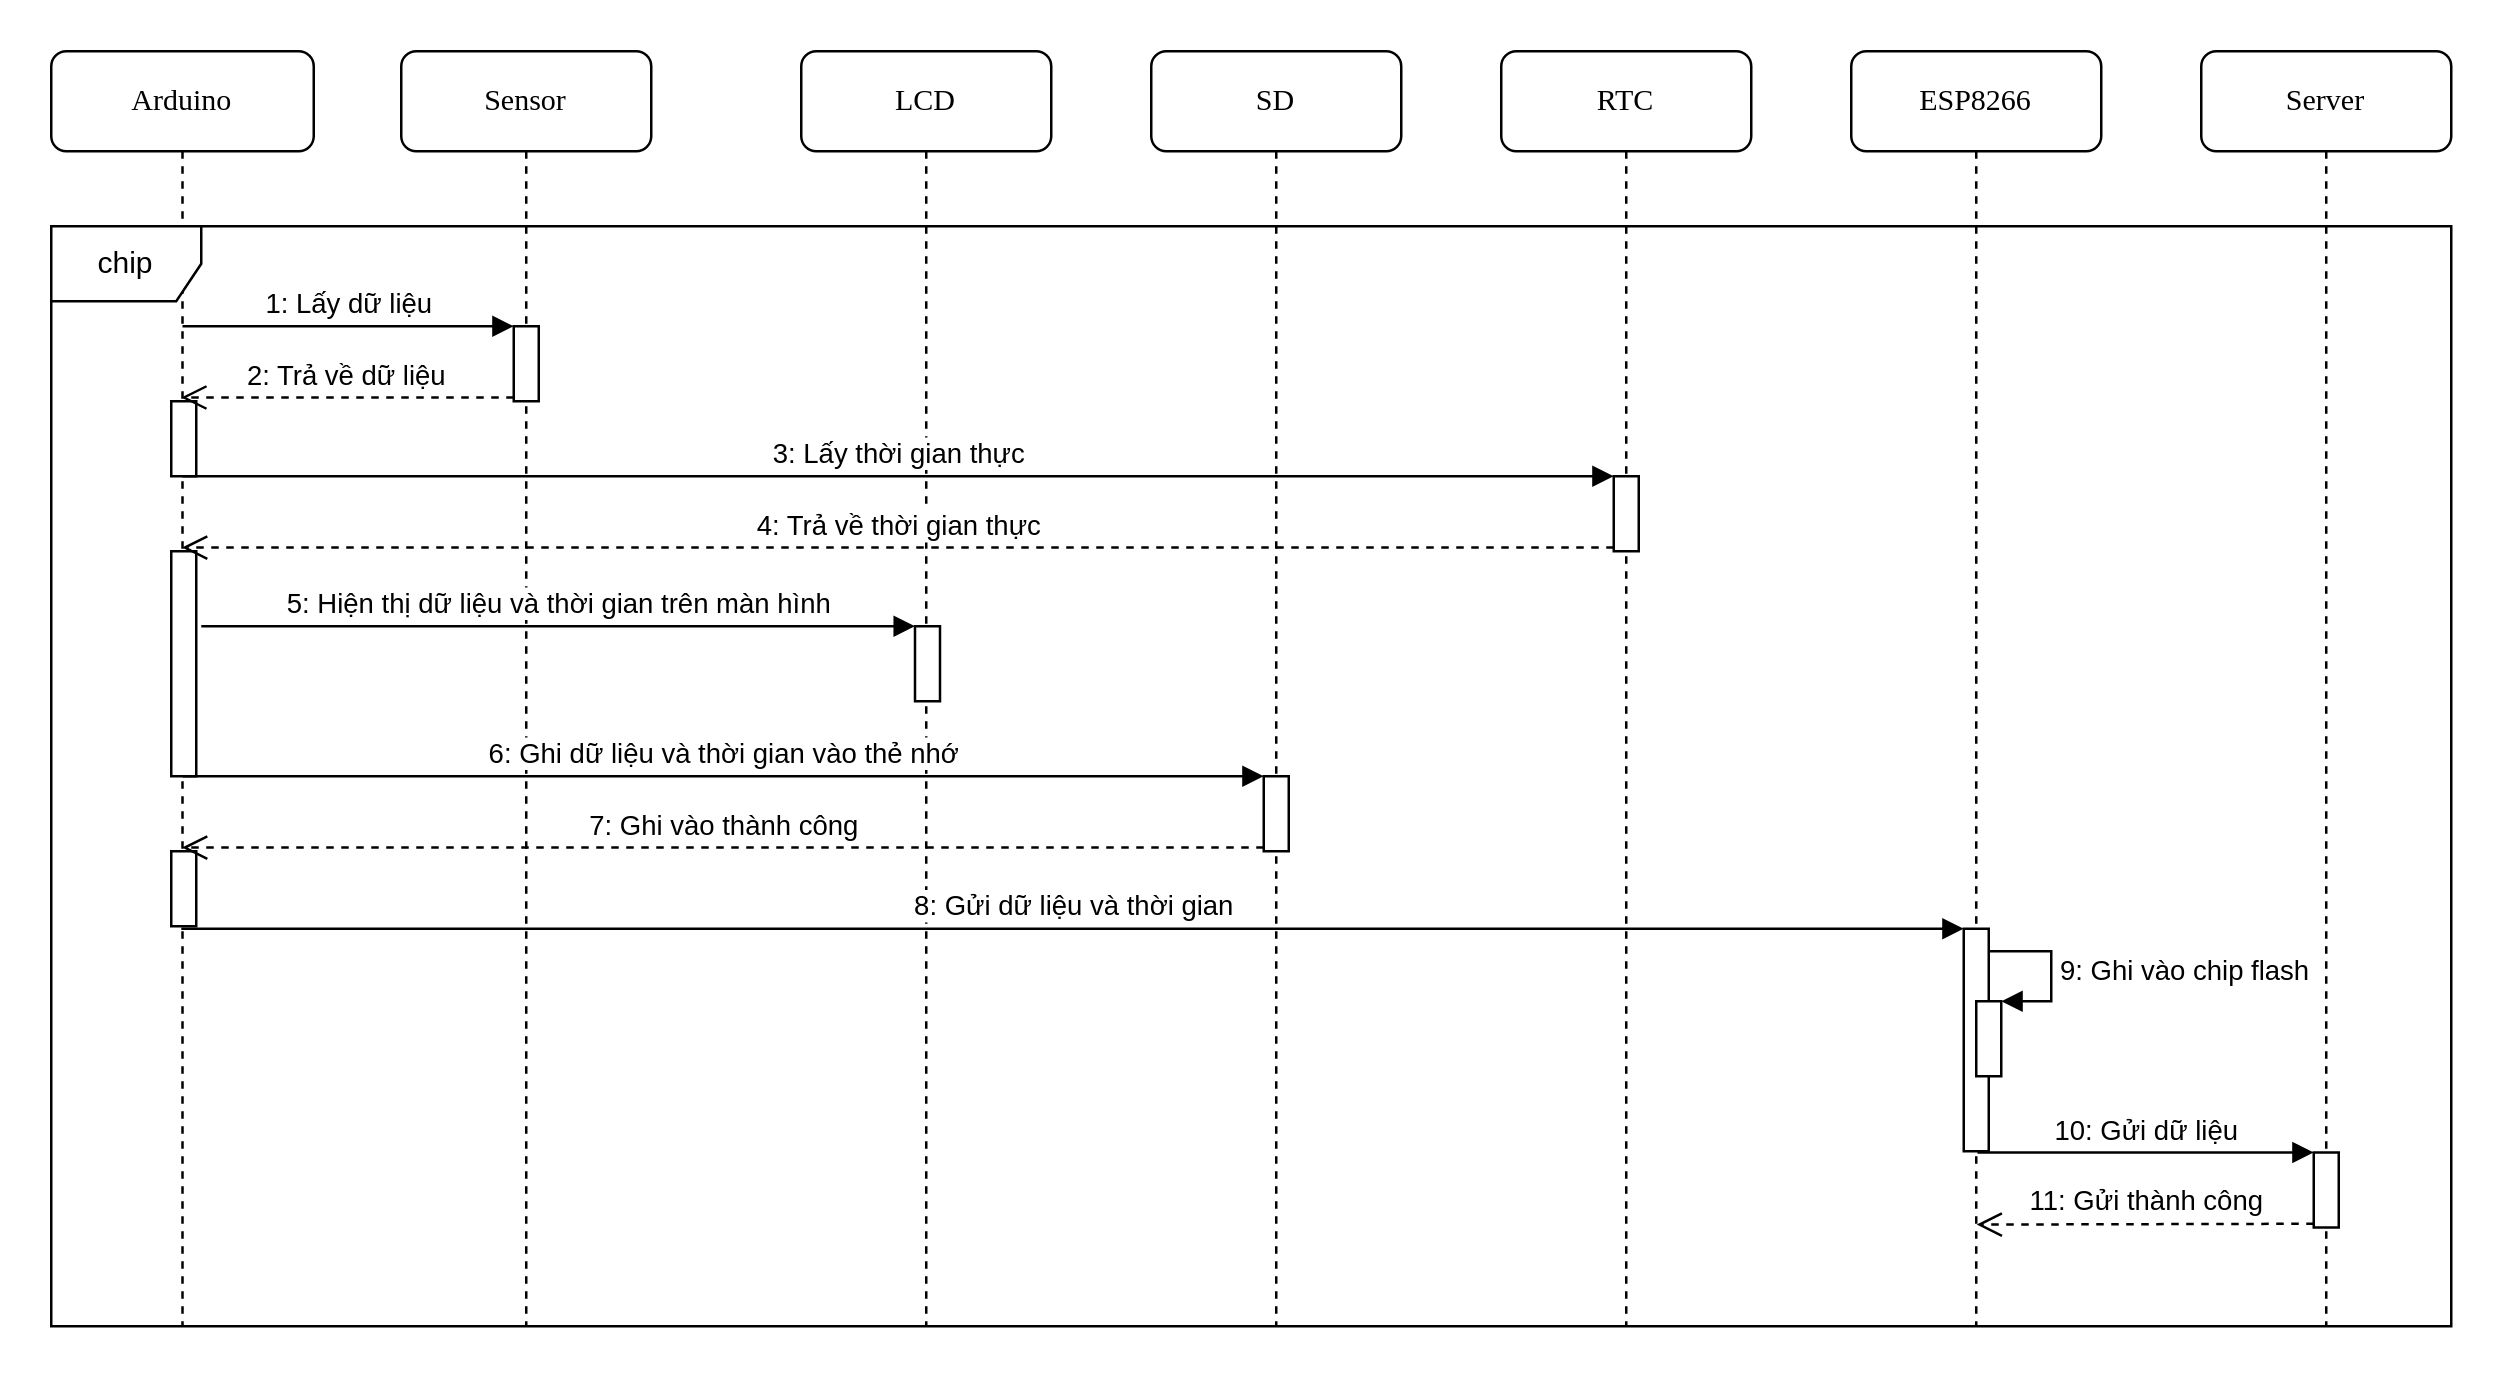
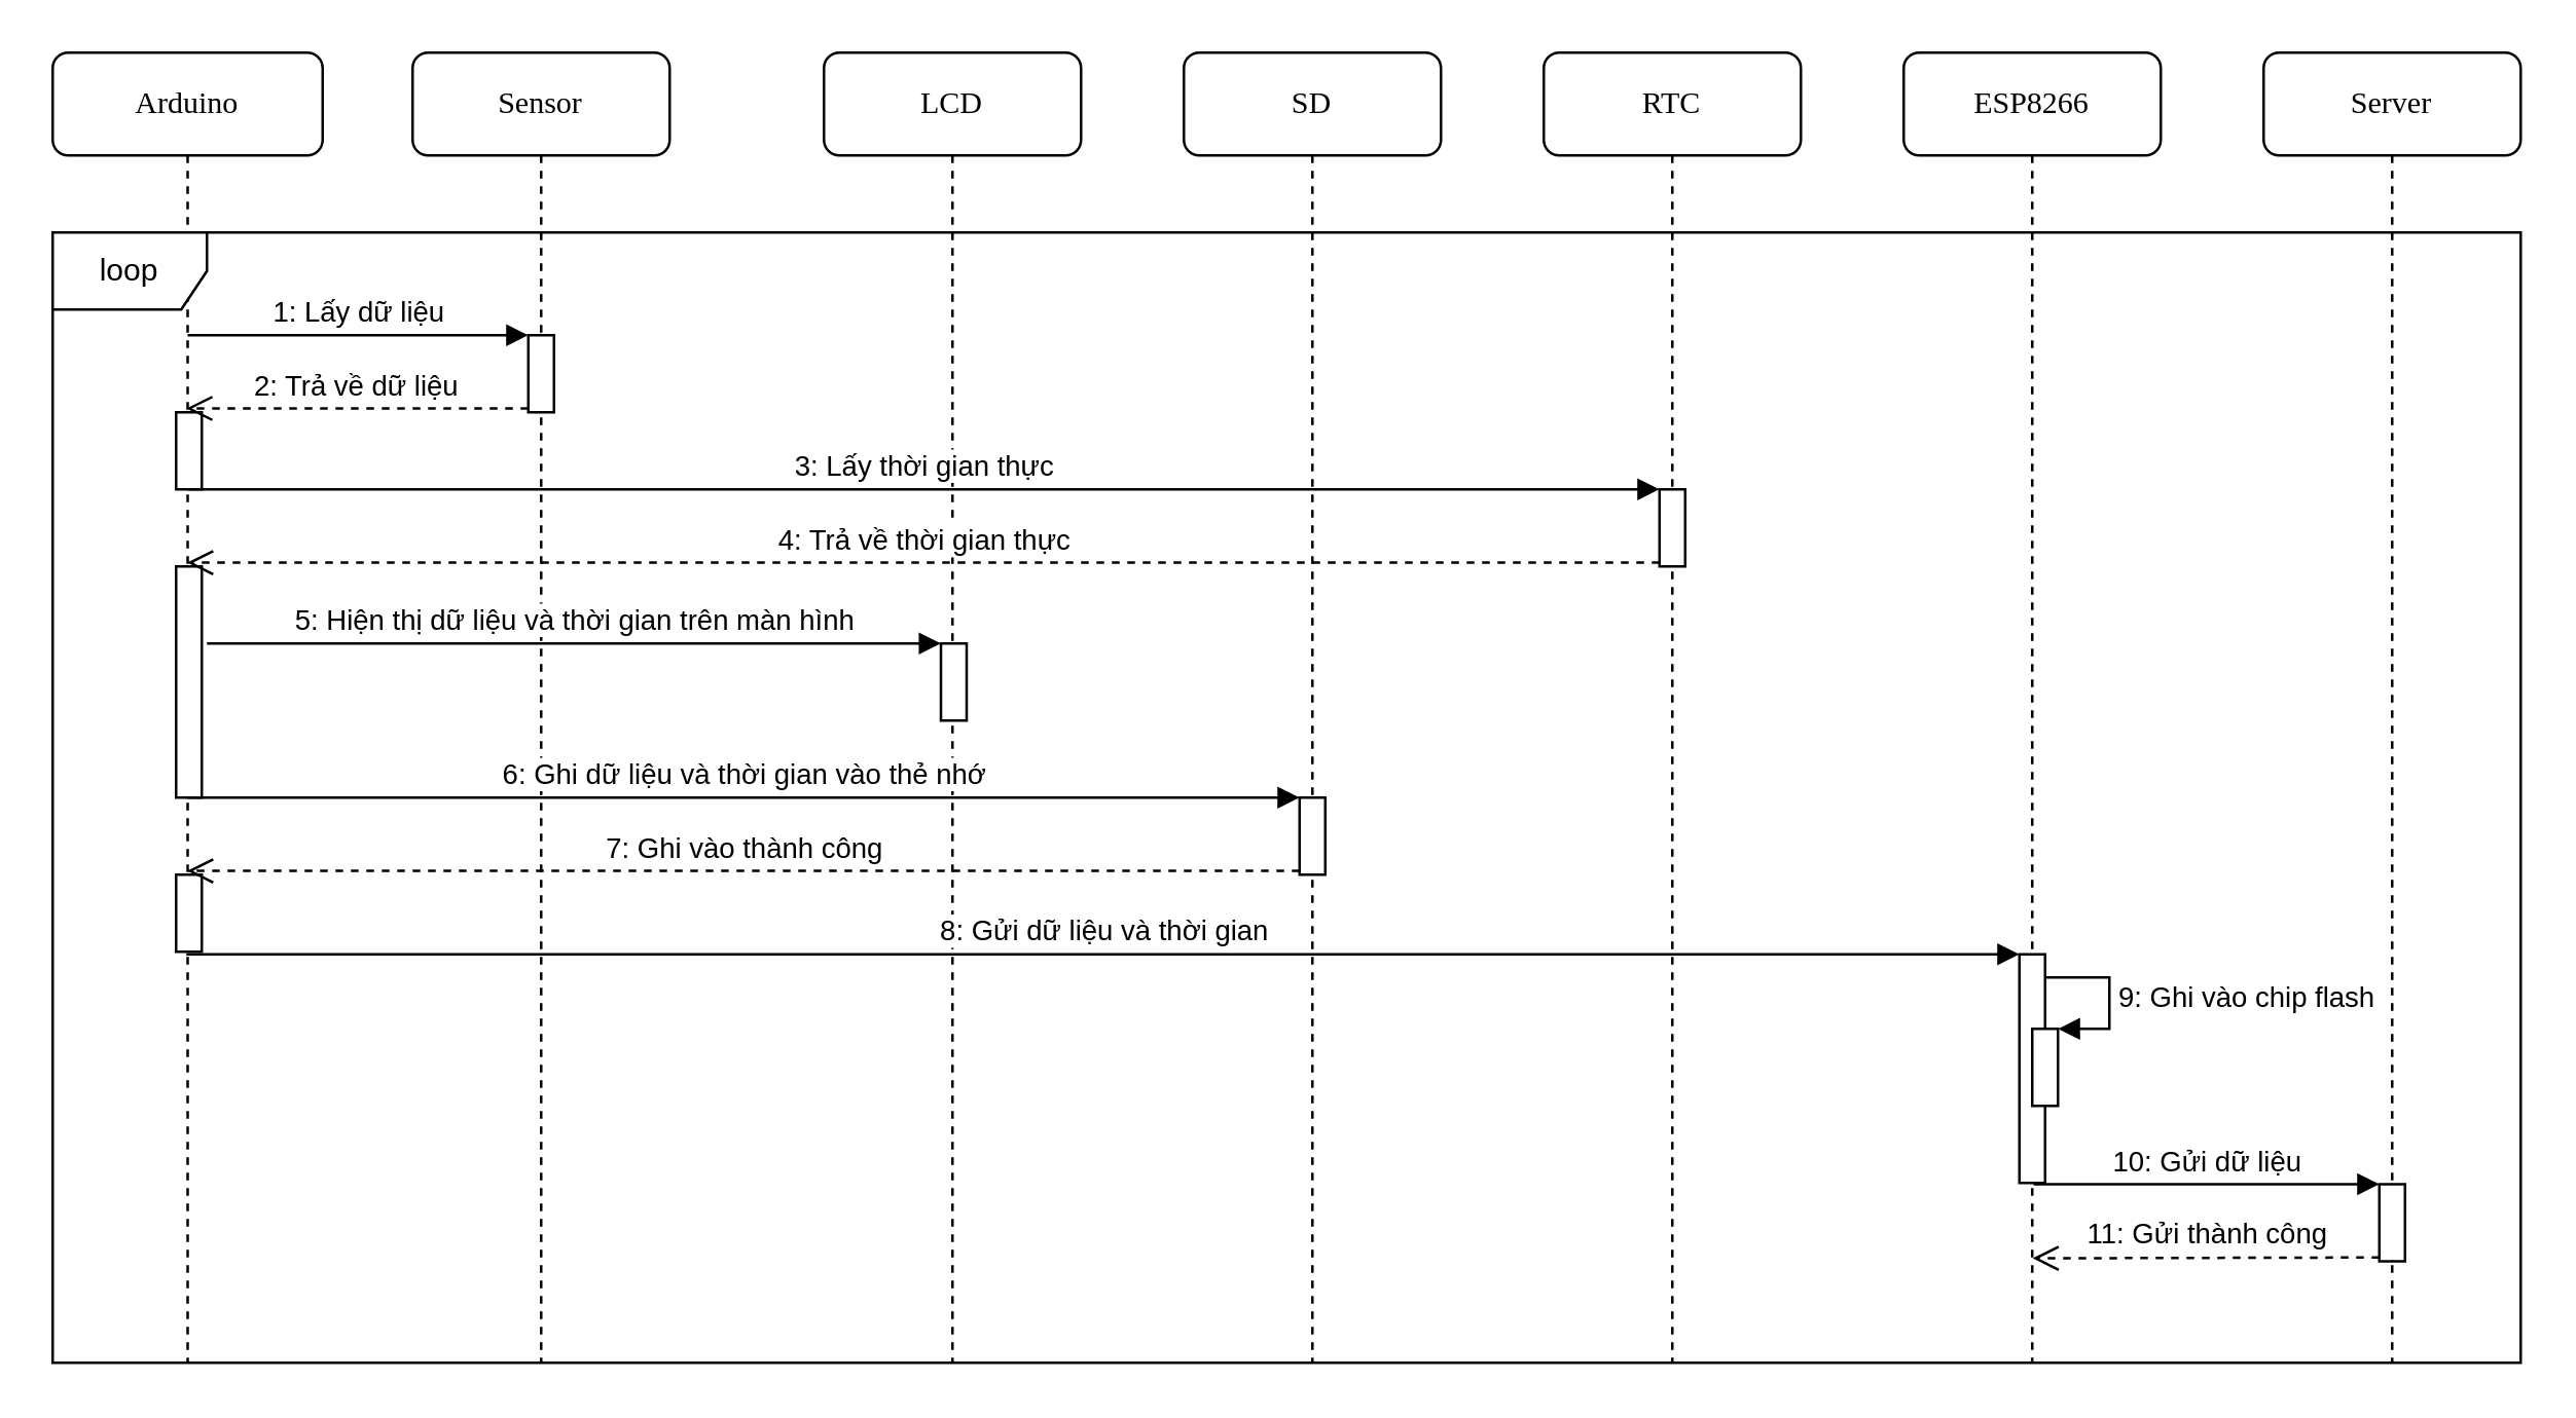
  <mxCell id="0" />
  <mxCell id="1" parent="0" />
  <mxCell id="2" value="Sensor" style="shape=umlLifeline;perimeter=lifelinePerimeter;whiteSpace=wrap;html=1;container=1;collapsible=0;recursiveResize=0;outlineConnect=0;rounded=1;shadow=0;comic=0;labelBackgroundColor=none;strokeColor=#000000;strokeWidth=1;fillColor=#FFFFFF;fontFamily=Verdana;fontSize=12;fontColor=#000000;align=center;" parent="1" vertex="1"><mxGeometry x="160" y="20" width="100" height="510" as="geometry" /></mxCell>
  <mxCell id="3" value="LCD" style="shape=umlLifeline;perimeter=lifelinePerimeter;whiteSpace=wrap;html=1;container=1;collapsible=0;recursiveResize=0;outlineConnect=0;rounded=1;shadow=0;comic=0;labelBackgroundColor=none;strokeColor=#000000;strokeWidth=1;fillColor=#FFFFFF;fontFamily=Verdana;fontSize=12;fontColor=#000000;align=center;" parent="1" vertex="1"><mxGeometry x="320" y="20" width="100" height="510" as="geometry" /></mxCell>
  <mxCell id="4" value="" style="html=1;points=[];perimeter=orthogonalPerimeter;" vertex="1" parent="3"><mxGeometry x="45.5" y="230" width="10" height="30" as="geometry" /></mxCell>
  <mxCell id="5" value="SD" style="shape=umlLifeline;perimeter=lifelinePerimeter;whiteSpace=wrap;html=1;container=1;collapsible=0;recursiveResize=0;outlineConnect=0;rounded=1;shadow=0;comic=0;labelBackgroundColor=none;strokeColor=#000000;strokeWidth=1;fillColor=#FFFFFF;fontFamily=Verdana;fontSize=12;fontColor=#000000;align=center;" parent="1" vertex="1"><mxGeometry x="460" y="20" width="100" height="510" as="geometry" /></mxCell>
  <mxCell id="6" value="" style="html=1;points=[];perimeter=orthogonalPerimeter;" vertex="1" parent="5"><mxGeometry x="45" y="290" width="10" height="30" as="geometry" /></mxCell>
  <mxCell id="7" value="RTC" style="shape=umlLifeline;perimeter=lifelinePerimeter;whiteSpace=wrap;html=1;container=1;collapsible=0;recursiveResize=0;outlineConnect=0;rounded=1;shadow=0;comic=0;labelBackgroundColor=none;strokeColor=#000000;strokeWidth=1;fillColor=#FFFFFF;fontFamily=Verdana;fontSize=12;fontColor=#000000;align=center;" parent="1" vertex="1"><mxGeometry x="600" y="20" width="100" height="510" as="geometry" /></mxCell>
  <mxCell id="8" value="" style="html=1;points=[];perimeter=orthogonalPerimeter;" vertex="1" parent="7"><mxGeometry x="45" y="170" width="10" height="30" as="geometry" /></mxCell>
  <mxCell id="9" value="ESP8266" style="shape=umlLifeline;perimeter=lifelinePerimeter;whiteSpace=wrap;html=1;container=1;collapsible=0;recursiveResize=0;outlineConnect=0;rounded=1;shadow=0;comic=0;labelBackgroundColor=none;strokeColor=#000000;strokeWidth=1;fillColor=#FFFFFF;fontFamily=Verdana;fontSize=12;fontColor=#000000;align=center;" parent="1" vertex="1"><mxGeometry x="740" y="20" width="100" height="510" as="geometry" /></mxCell>
  <mxCell id="10" value="" style="html=1;points=[];perimeter=orthogonalPerimeter;" vertex="1" parent="9"><mxGeometry x="45" y="351" width="10" height="89" as="geometry" /></mxCell>
  <mxCell id="11" value="" style="html=1;points=[];perimeter=orthogonalPerimeter;" vertex="1" parent="9"><mxGeometry x="50" y="380" width="10" height="30" as="geometry" /></mxCell>
  <mxCell id="12" value="9: Ghi vào chip flash" style="edgeStyle=orthogonalEdgeStyle;html=1;align=left;spacingLeft=2;endArrow=block;rounded=0;entryX=1;entryY=0;" edge="1" target="11" parent="9"><mxGeometry relative="1" as="geometry"><mxPoint x="55" y="360" as="sourcePoint" /><Array as="points"><mxPoint x="80" y="360" /></Array></mxGeometry></mxCell>
  <mxCell id="13" value="Arduino" style="shape=umlLifeline;perimeter=lifelinePerimeter;whiteSpace=wrap;html=1;container=1;collapsible=0;recursiveResize=0;outlineConnect=0;rounded=1;shadow=0;comic=0;labelBackgroundColor=none;strokeColor=#000000;strokeWidth=1;fillColor=#FFFFFF;fontFamily=Verdana;fontSize=12;fontColor=#000000;align=center;" parent="1" vertex="1"><mxGeometry x="20" y="20" width="105" height="510" as="geometry" /></mxCell>
  <mxCell id="14" value="" style="html=1;points=[];perimeter=orthogonalPerimeter;" vertex="1" parent="13"><mxGeometry x="48" y="140" width="10" height="30" as="geometry" /></mxCell>
  <mxCell id="15" value="" style="html=1;points=[];perimeter=orthogonalPerimeter;" vertex="1" parent="13"><mxGeometry x="48" y="320" width="10" height="30" as="geometry" /></mxCell>
  <mxCell id="16" value="" style="html=1;points=[];perimeter=orthogonalPerimeter;" vertex="1" parent="13"><mxGeometry x="48" y="200" width="10" height="90" as="geometry" /></mxCell>
  <mxCell id="17" value="" style="html=1;points=[];perimeter=orthogonalPerimeter;" vertex="1" parent="1"><mxGeometry x="205" y="130" width="10" height="30" as="geometry" /></mxCell>
  <mxCell id="18" value="1: Lấy dữ liệu" style="html=1;verticalAlign=bottom;endArrow=block;entryX=0;entryY=0;" edge="1" target="17" parent="1"><mxGeometry relative="1" as="geometry"><mxPoint x="72.5" y="130" as="sourcePoint" /></mxGeometry></mxCell>
  <mxCell id="19" value="2: Trả về dữ liệu" style="html=1;verticalAlign=bottom;endArrow=open;dashed=1;endSize=8;exitX=0;exitY=0.95;" edge="1" source="17" parent="1" target="13"><mxGeometry relative="1" as="geometry"><mxPoint x="72.5" y="206" as="targetPoint" /></mxGeometry></mxCell>
  <mxCell id="20" value="5: Hiện thị dữ liệu và thời gian trên màn hình" style="html=1;verticalAlign=bottom;endArrow=block;entryX=0;entryY=0;" edge="1" target="4" parent="1"><mxGeometry relative="1" as="geometry"><mxPoint x="80" y="250" as="sourcePoint" /></mxGeometry></mxCell>
  <mxCell id="21" value="3: Lấy thời gian thực" style="html=1;verticalAlign=bottom;endArrow=block;entryX=0;entryY=0;" edge="1" target="8" parent="1"><mxGeometry relative="1" as="geometry"><mxPoint x="72.5" y="190" as="sourcePoint" /></mxGeometry></mxCell>
  <mxCell id="22" value="4: Trả về thời gian thực" style="html=1;verticalAlign=bottom;endArrow=open;dashed=1;endSize=8;exitX=0;exitY=0.95;" edge="1" source="8" parent="1"><mxGeometry relative="1" as="geometry"><mxPoint x="72.31" y="218.517" as="targetPoint" /></mxGeometry></mxCell>
  <mxCell id="23" value="7: Ghi vào thành công" style="html=1;verticalAlign=bottom;endArrow=open;dashed=1;endSize=8;exitX=0;exitY=0.95;" edge="1" source="6" parent="1"><mxGeometry relative="1" as="geometry"><mxPoint x="72.31" y="338.517" as="targetPoint" /></mxGeometry></mxCell>
  <mxCell id="24" value="6: Ghi dữ liệu và thời gian vào thẻ nhớ" style="html=1;verticalAlign=bottom;endArrow=block;entryX=0;entryY=0;" edge="1" target="6" parent="1"><mxGeometry relative="1" as="geometry"><mxPoint x="72.5" y="310" as="sourcePoint" /></mxGeometry></mxCell>
  <mxCell id="25" value="Server" style="shape=umlLifeline;perimeter=lifelinePerimeter;whiteSpace=wrap;html=1;container=1;collapsible=0;recursiveResize=0;outlineConnect=0;rounded=1;shadow=0;comic=0;labelBackgroundColor=none;strokeColor=#000000;strokeWidth=1;fillColor=#FFFFFF;fontFamily=Verdana;fontSize=12;fontColor=#000000;align=center;" vertex="1" parent="1"><mxGeometry x="880" y="20" width="100" height="510" as="geometry" /></mxCell>
  <mxCell id="26" value="" style="html=1;points=[];perimeter=orthogonalPerimeter;" vertex="1" parent="25"><mxGeometry x="45" y="440.5" width="10" height="30" as="geometry" /></mxCell>
  <mxCell id="27" value="11: Gửi thành công" style="html=1;verticalAlign=bottom;endArrow=open;dashed=1;endSize=8;exitX=0;exitY=0.95;" edge="1" source="26" parent="25"><mxGeometry relative="1" as="geometry"><mxPoint x="-89.833" y="469.333" as="targetPoint" /></mxGeometry></mxCell>
  <mxCell id="28" value="10: Gửi dữ liệu" style="html=1;verticalAlign=bottom;endArrow=block;entryX=0;entryY=0;" edge="1" target="26" parent="25"><mxGeometry relative="1" as="geometry"><mxPoint x="-89.5" y="440.5" as="sourcePoint" /></mxGeometry></mxCell>
  <mxCell id="29" value="8: Gửi dữ liệu và thời gian" style="html=1;verticalAlign=bottom;endArrow=block;entryX=0;entryY=0;" edge="1" target="10" parent="1" source="13"><mxGeometry relative="1" as="geometry"><mxPoint x="78" y="370.5" as="sourcePoint" /></mxGeometry></mxCell>
- <mxCell id="30" value="chip" style="shape=umlFrame;whiteSpace=wrap;html=1;" vertex="1" parent="1"><mxGeometry x="20" y="90" width="960" height="440" as="geometry" /></mxCell>
+ <mxCell id="30" value="loop" style="shape=umlFrame;whiteSpace=wrap;html=1;" vertex="1" parent="1"><mxGeometry x="20" y="90" width="960" height="440" as="geometry" /></mxCell>
